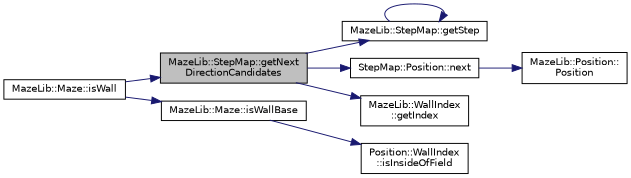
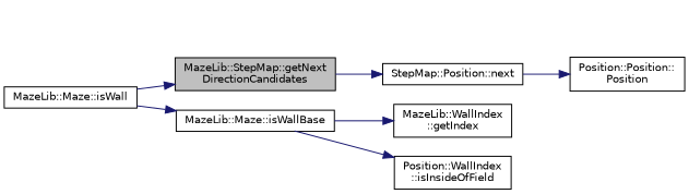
  digraph {
    rankdir=LR
    node [color=black fillcolor=white fontname=Helvetica fontsize=10 shape=record style=filled]
    edge [color=midnightblue fontname=Helvetica fontsize=10 labelfontname=Helvetica labelfontsize=10 style=solid]
    n1 [fillcolor=grey75 fontcolor=black height=0.2 label="MazeLib::StepMap::getNext\lDirectionCandidates" width=0.4]
-   n2 [height=0.2 label="MazeLib::StepMap::getStep" width=0.4]
    n3 [height=0.2 label="StepMap::Position::next" width=0.4]
    n4 [height=0.2 label="MazeLib::Maze::isWall" width=0.4]
    n5 [height=0.2 label="MazeLib::Maze::isWallBase" width=0.4]
-   n6 [height=0.2 label="MazeLib::Position::\lPosition" width=0.4]
+   n6 [height=0.2 label="Position::Position::\lPosition" width=0.4]
    n7 [height=0.2 label="MazeLib::WallIndex\l::getIndex" width=0.4]
    n8 [height=0.2 label="Position::WallIndex\l::isInsideOfField" width=0.4]
-   n1 -> n2
    n1 -> n3
-   n2 -> n2
    n3 -> n6
    n4 -> n1
    n4 -> n5
-   n1 -> n7
+   n5 -> n7
    n5 -> n8
  }
